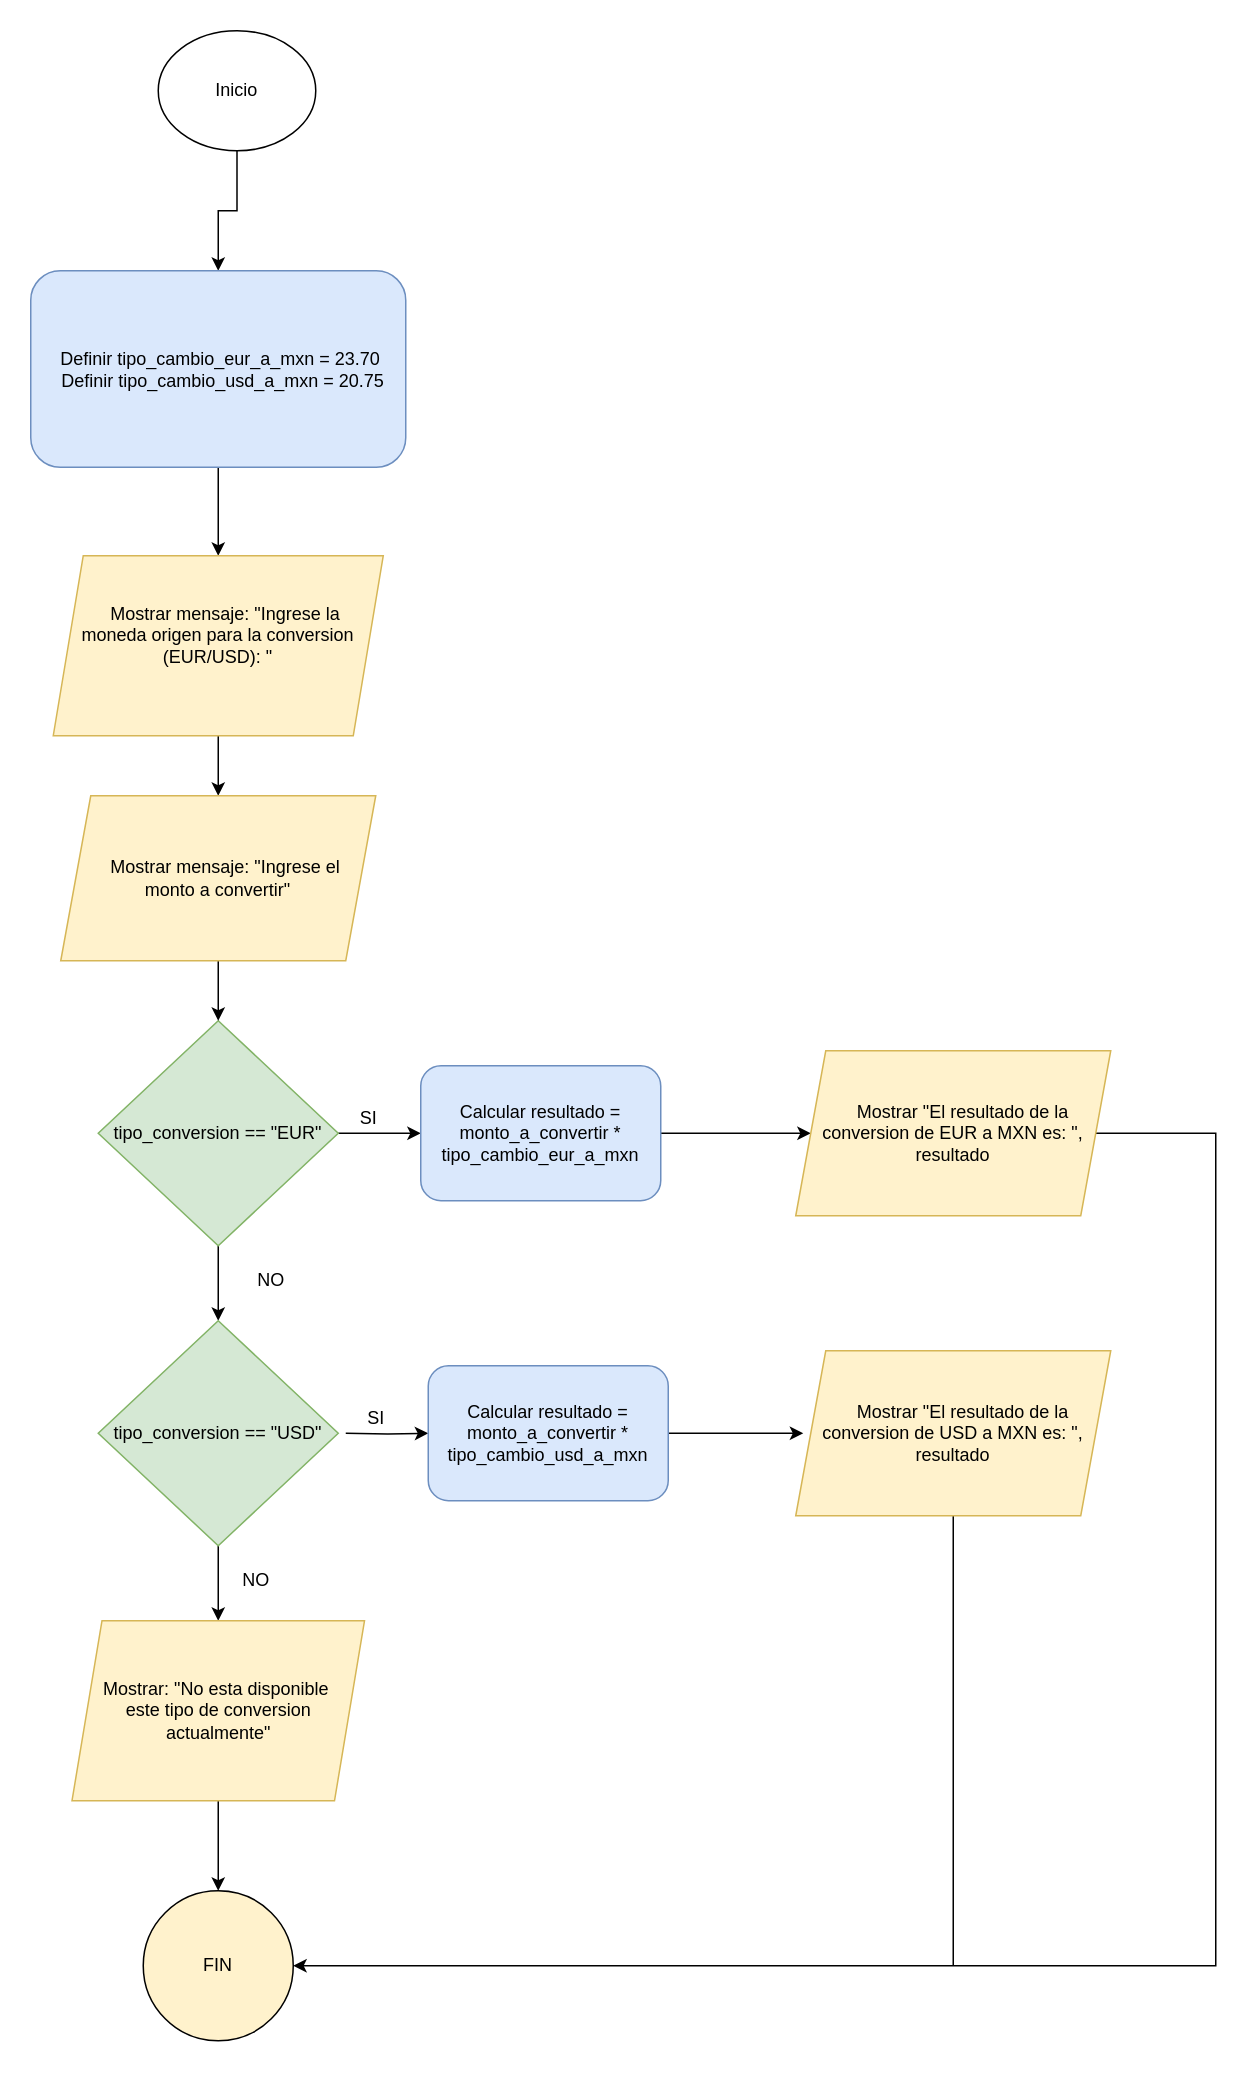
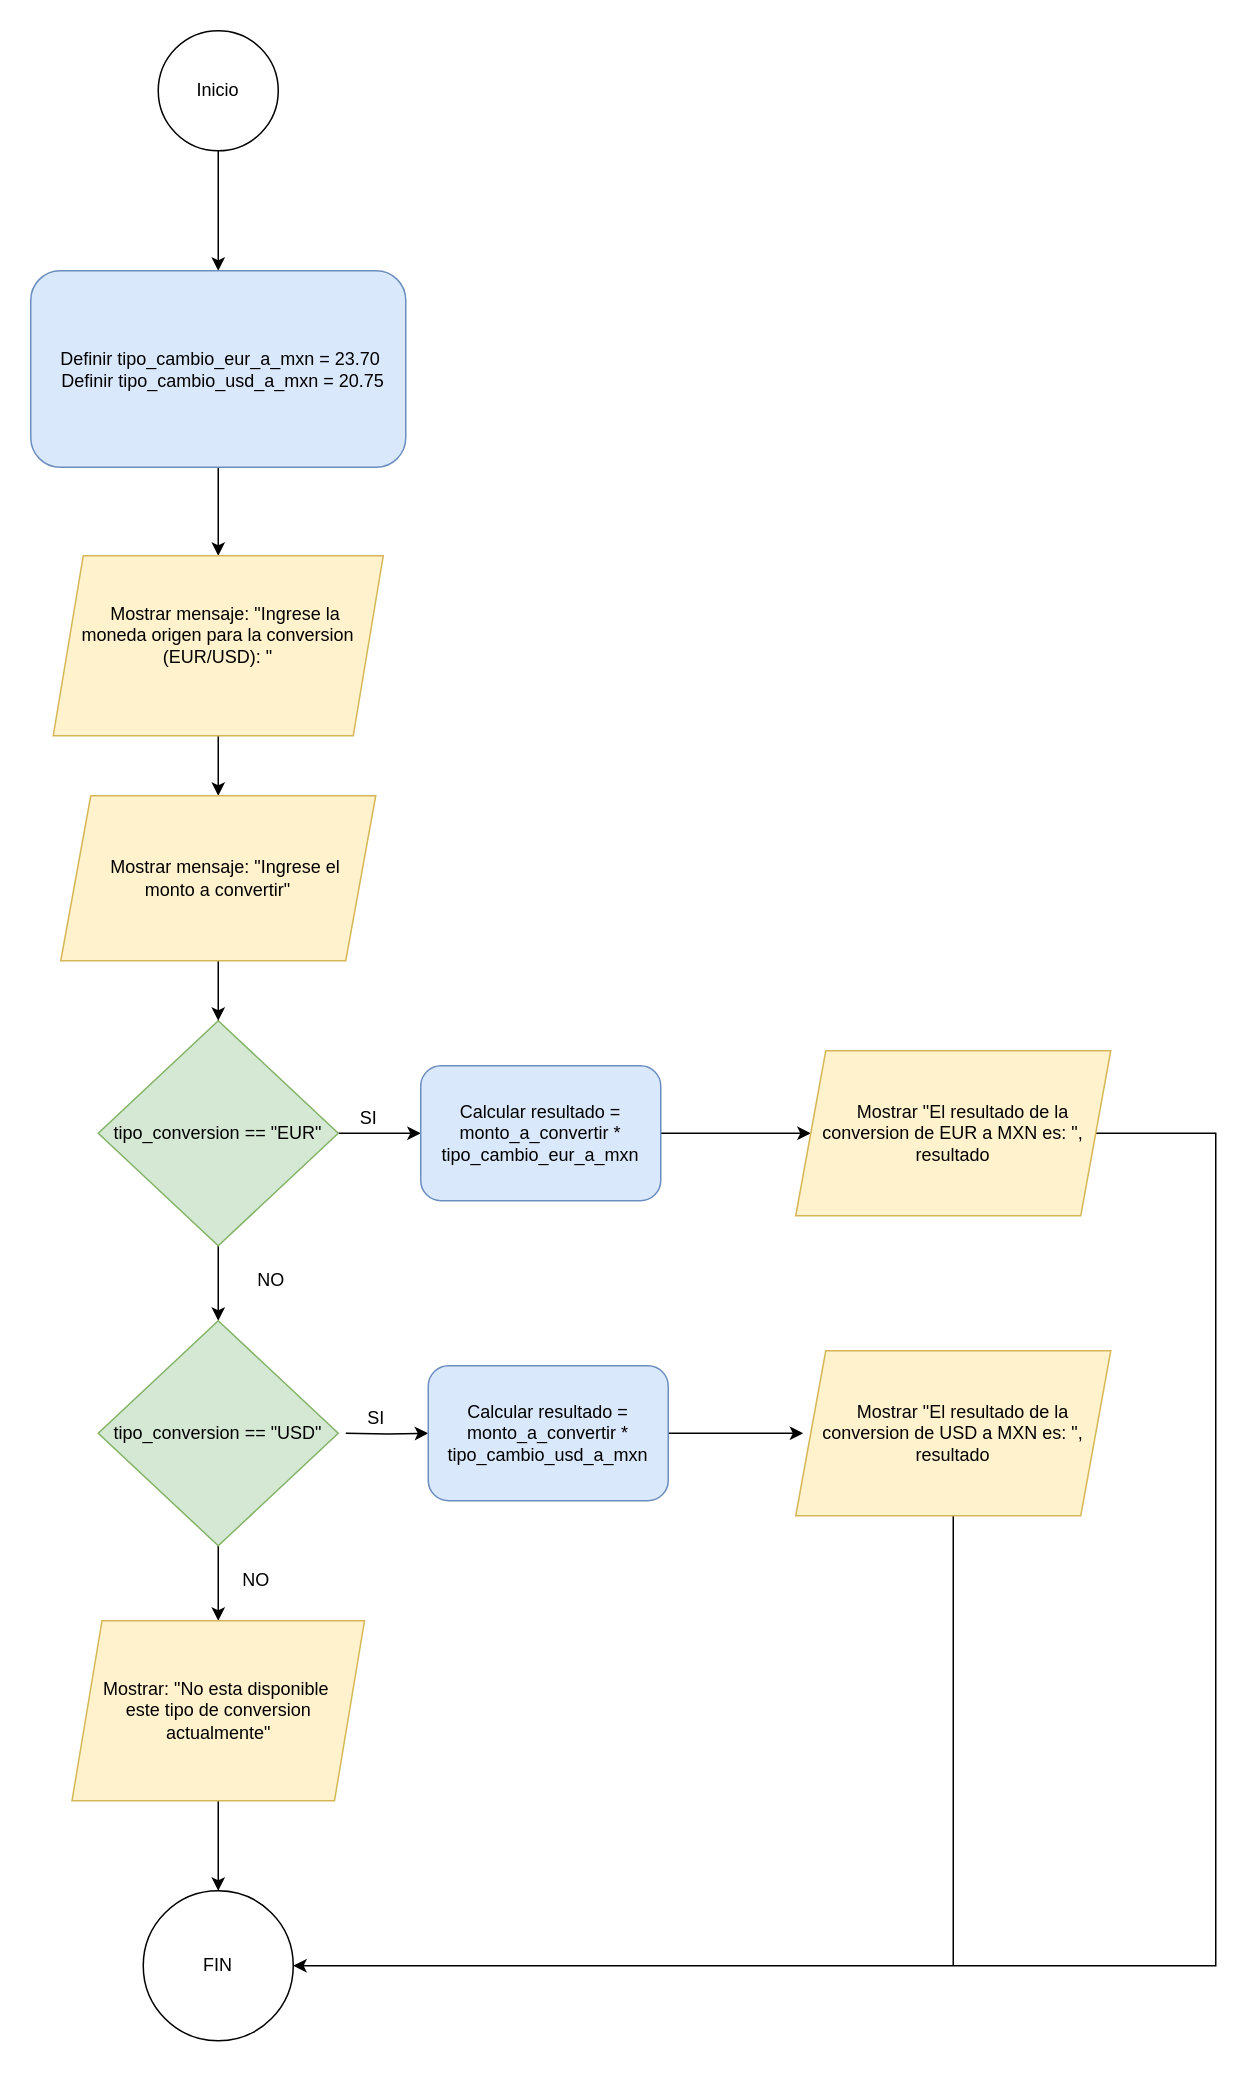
  <mxCell id="0" />
  <mxCell id="1" parent="0" />
  <mxCell id="2" value="" style="edgeStyle=orthogonalEdgeStyle;rounded=0;orthogonalLoop=1;jettySize=auto;html=1;" edge="1" parent="1" source="3" target="5"><mxGeometry relative="1" as="geometry" /></mxCell>
- <mxCell id="3" value="Inicio" style="ellipse;whiteSpace=wrap;html=1;aspect=fixed;" vertex="1" parent="1"><mxGeometry x="105" y="20" width="105" height="80" as="geometry" /></mxCell>
+ <mxCell id="3" value="Inicio" style="ellipse;whiteSpace=wrap;html=1;aspect=fixed;" vertex="1" parent="1"><mxGeometry x="105" y="20" width="80" height="80" as="geometry" /></mxCell>
  <mxCell id="4" value="" style="edgeStyle=orthogonalEdgeStyle;rounded=0;orthogonalLoop=1;jettySize=auto;html=1;" edge="1" parent="1" source="5" target="7"><mxGeometry relative="1" as="geometry" /></mxCell>
  <mxCell id="5" value="&lt;div&gt;&amp;nbsp;Definir tipo_cambio_eur_a_mxn = 23.70&lt;/div&gt;&lt;div&gt;&amp;nbsp; Definir tipo_cambio_usd_a_mxn = 20.75&lt;/div&gt;" style="rounded=1;whiteSpace=wrap;html=1;fillColor=#dae8fc;strokeColor=#6c8ebf;" vertex="1" parent="1"><mxGeometry x="20" y="180" width="250" height="131" as="geometry" /></mxCell>
  <mxCell id="6" value="" style="edgeStyle=orthogonalEdgeStyle;rounded=0;orthogonalLoop=1;jettySize=auto;html=1;" edge="1" parent="1" source="7" target="12"><mxGeometry relative="1" as="geometry" /></mxCell>
  <mxCell id="7" value="&lt;div&gt;&amp;nbsp; &amp;nbsp; Mostrar mensaje: &quot;Ingrese la&amp;nbsp;&lt;/div&gt;&lt;div&gt;moneda origen para la conversion (EUR/USD): &quot;&lt;/div&gt;&lt;div&gt;&lt;br&gt;&lt;/div&gt;" style="shape=parallelogram;perimeter=parallelogramPerimeter;whiteSpace=wrap;html=1;fixedSize=1;fillColor=#fff2cc;strokeColor=#d6b656;" vertex="1" parent="1"><mxGeometry x="35" y="370" width="220" height="120" as="geometry" /></mxCell>
  <mxCell id="8" value="" style="edgeStyle=orthogonalEdgeStyle;rounded=0;orthogonalLoop=1;jettySize=auto;html=1;" edge="1" parent="1" source="10" target="14"><mxGeometry relative="1" as="geometry" /></mxCell>
  <mxCell id="9" value="" style="edgeStyle=orthogonalEdgeStyle;rounded=0;orthogonalLoop=1;jettySize=auto;html=1;" edge="1" parent="1" source="10" target="25"><mxGeometry relative="1" as="geometry" /></mxCell>
  <mxCell id="10" value="tipo_conversion == &quot;EUR&quot;" style="rhombus;whiteSpace=wrap;html=1;fillColor=#d5e8d4;strokeColor=#82b366;" vertex="1" parent="1"><mxGeometry x="65" y="680" width="160" height="150" as="geometry" /></mxCell>
  <mxCell id="11" value="" style="edgeStyle=orthogonalEdgeStyle;rounded=0;orthogonalLoop=1;jettySize=auto;html=1;" edge="1" parent="1" source="12" target="10"><mxGeometry relative="1" as="geometry" /></mxCell>
  <mxCell id="12" value="&lt;div&gt;&amp;nbsp; &amp;nbsp; Mostrar mensaje: &quot;Ingrese el&amp;nbsp;&lt;/div&gt;&lt;div&gt;monto a convertir&quot;&lt;/div&gt;" style="shape=parallelogram;perimeter=parallelogramPerimeter;whiteSpace=wrap;html=1;fixedSize=1;fillColor=#fff2cc;strokeColor=#d6b656;" vertex="1" parent="1"><mxGeometry x="40" y="530" width="210" height="110" as="geometry" /></mxCell>
  <mxCell id="13" value="" style="edgeStyle=orthogonalEdgeStyle;rounded=0;orthogonalLoop=1;jettySize=auto;html=1;" edge="1" parent="1" source="14" target="16"><mxGeometry relative="1" as="geometry" /></mxCell>
  <mxCell id="14" value="Calcular resultado = monto_a_convertir * tipo_cambio_eur_a_mxn" style="rounded=1;whiteSpace=wrap;html=1;fillColor=#dae8fc;strokeColor=#6c8ebf;" vertex="1" parent="1"><mxGeometry x="280" y="710" width="160" height="90" as="geometry" /></mxCell>
  <mxCell id="15" style="edgeStyle=orthogonalEdgeStyle;rounded=0;orthogonalLoop=1;jettySize=auto;html=1;entryX=1;entryY=0.5;entryDx=0;entryDy=0;" edge="1" parent="1" source="16" target="30"><mxGeometry relative="1" as="geometry"><Array as="points"><mxPoint x="810" y="755" /><mxPoint x="810" y="1310" /></Array></mxGeometry></mxCell>
  <mxCell id="16" value="&lt;div&gt;&amp;nbsp; &amp;nbsp;&amp;nbsp;Mostrar &quot;El resultado de la conversion de EUR a MXN es: &quot;, resultado&lt;/div&gt;" style="shape=parallelogram;perimeter=parallelogramPerimeter;whiteSpace=wrap;html=1;fixedSize=1;fillColor=#fff2cc;strokeColor=#d6b656;" vertex="1" parent="1"><mxGeometry x="530" y="700" width="210" height="110" as="geometry" /></mxCell>
  <mxCell id="17" value="SI" style="text;html=1;align=center;verticalAlign=middle;resizable=0;points=[];autosize=1;strokeColor=none;fillColor=none;" vertex="1" parent="1"><mxGeometry x="230" y="730" width="30" height="30" as="geometry" /></mxCell>
  <mxCell id="18" value="" style="edgeStyle=orthogonalEdgeStyle;rounded=0;orthogonalLoop=1;jettySize=auto;html=1;" edge="1" parent="1" target="20"><mxGeometry relative="1" as="geometry"><mxPoint x="230" y="955" as="sourcePoint" /></mxGeometry></mxCell>
  <mxCell id="19" value="" style="edgeStyle=orthogonalEdgeStyle;rounded=0;orthogonalLoop=1;jettySize=auto;html=1;" edge="1" parent="1" source="20"><mxGeometry relative="1" as="geometry"><mxPoint x="535" y="955" as="targetPoint" /></mxGeometry></mxCell>
  <mxCell id="20" value="Calcular resultado = monto_a_convertir * tipo_cambio_usd_a_mxn" style="rounded=1;whiteSpace=wrap;html=1;fillColor=#dae8fc;strokeColor=#6c8ebf;" vertex="1" parent="1"><mxGeometry x="285" y="910" width="160" height="90" as="geometry" /></mxCell>
  <mxCell id="21" style="edgeStyle=orthogonalEdgeStyle;rounded=0;orthogonalLoop=1;jettySize=auto;html=1;endArrow=none;endFill=0;" edge="1" parent="1" source="22"><mxGeometry relative="1" as="geometry"><mxPoint x="635" y="1310" as="targetPoint" /></mxGeometry></mxCell>
  <mxCell id="22" value="&lt;div&gt;&amp;nbsp; &amp;nbsp;&amp;nbsp;Mostrar &quot;El resultado de la conversion de USD a MXN es: &quot;, resultado&lt;/div&gt;" style="shape=parallelogram;perimeter=parallelogramPerimeter;whiteSpace=wrap;html=1;fixedSize=1;fillColor=#fff2cc;strokeColor=#d6b656;" vertex="1" parent="1"><mxGeometry x="530" y="900" width="210" height="110" as="geometry" /></mxCell>
  <mxCell id="23" value="SI" style="text;html=1;align=center;verticalAlign=middle;resizable=0;points=[];autosize=1;strokeColor=none;fillColor=none;" vertex="1" parent="1"><mxGeometry x="235" y="930" width="30" height="30" as="geometry" /></mxCell>
  <mxCell id="24" value="" style="edgeStyle=orthogonalEdgeStyle;rounded=0;orthogonalLoop=1;jettySize=auto;html=1;" edge="1" parent="1" source="25" target="28"><mxGeometry relative="1" as="geometry" /></mxCell>
  <mxCell id="25" value="tipo_conversion == &quot;USD&quot;" style="rhombus;whiteSpace=wrap;html=1;fillColor=#d5e8d4;strokeColor=#82b366;" vertex="1" parent="1"><mxGeometry x="65" y="880" width="160" height="150" as="geometry" /></mxCell>
  <mxCell id="26" value="NO" style="text;html=1;align=center;verticalAlign=middle;resizable=0;points=[];autosize=1;strokeColor=none;fillColor=none;" vertex="1" parent="1"><mxGeometry x="160" y="838" width="40" height="30" as="geometry" /></mxCell>
  <mxCell id="27" value="" style="edgeStyle=orthogonalEdgeStyle;rounded=0;orthogonalLoop=1;jettySize=auto;html=1;" edge="1" parent="1" source="28" target="30"><mxGeometry relative="1" as="geometry" /></mxCell>
  <mxCell id="28" value="Mostrar: &quot;No esta disponible&amp;nbsp;&lt;div&gt;este tipo de conversion actualmente&quot;&lt;/div&gt;" style="shape=parallelogram;perimeter=parallelogramPerimeter;whiteSpace=wrap;html=1;fixedSize=1;fillColor=#fff2cc;strokeColor=#d6b656;" vertex="1" parent="1"><mxGeometry x="47.5" y="1080" width="195" height="120" as="geometry" /></mxCell>
  <mxCell id="29" value="NO" style="text;html=1;align=center;verticalAlign=middle;resizable=0;points=[];autosize=1;strokeColor=none;fillColor=none;" vertex="1" parent="1"><mxGeometry x="150" y="1038" width="40" height="30" as="geometry" /></mxCell>
- <mxCell id="30" value="FIN" style="ellipse;whiteSpace=wrap;html=1;aspect=fixed;fillColor=#fff2cc;" vertex="1" parent="1"><mxGeometry x="95" y="1260" width="100" height="100" as="geometry" /></mxCell>
+ <mxCell id="30" value="FIN" style="ellipse;whiteSpace=wrap;html=1;aspect=fixed;" vertex="1" parent="1"><mxGeometry x="95" y="1260" width="100" height="100" as="geometry" /></mxCell>
